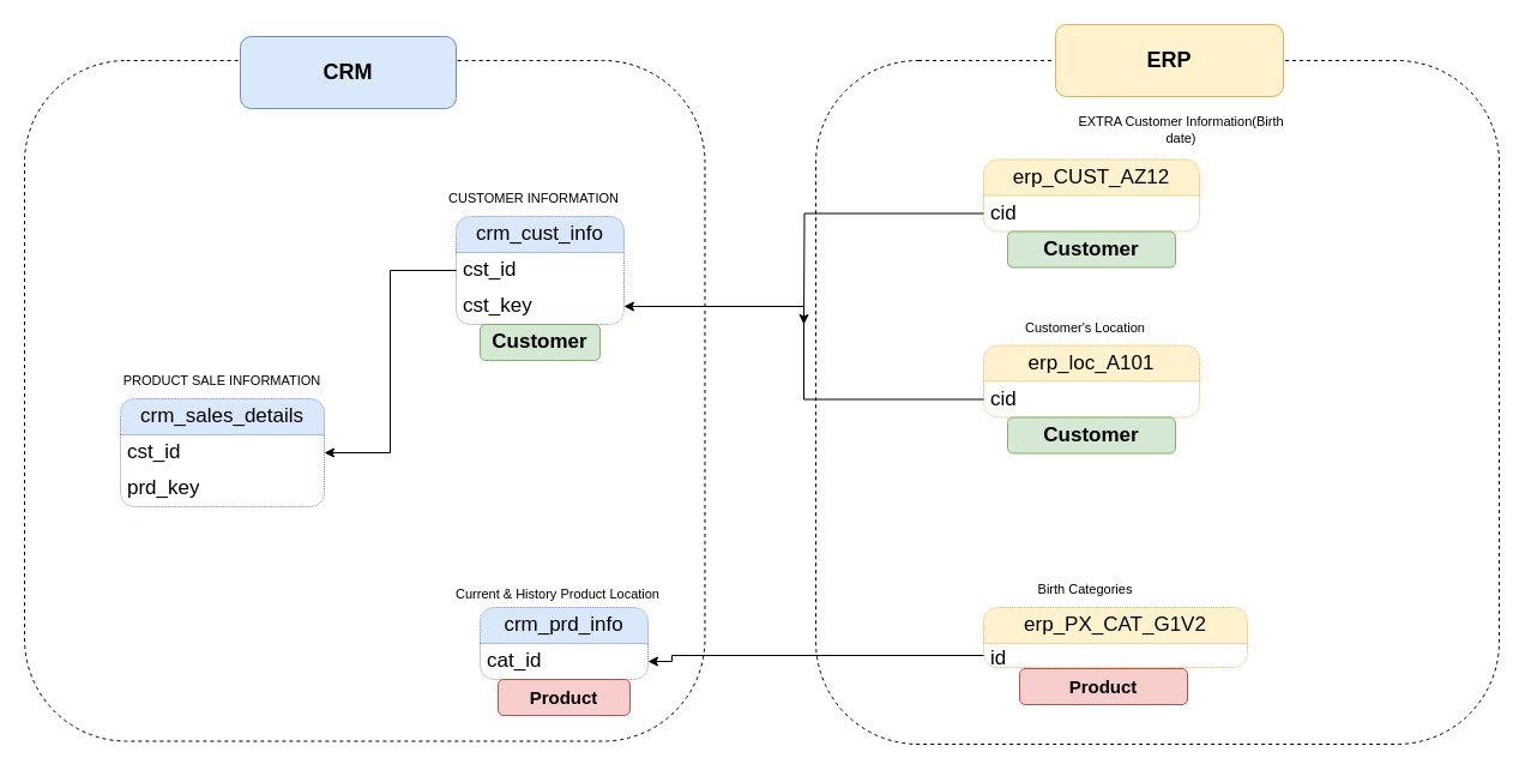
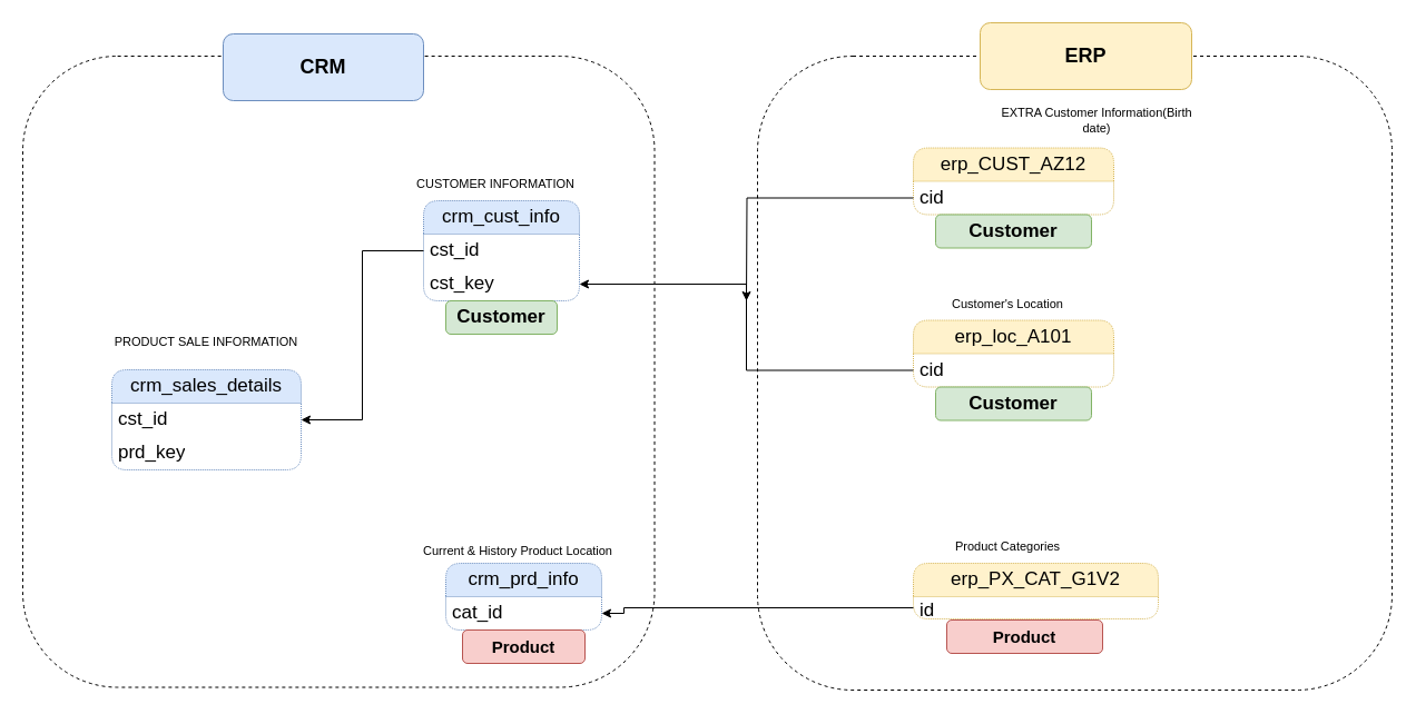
  <mxCell id="0" />
  <mxCell id="1" parent="0" />
  <mxCell id="2" value="&lt;span style=&quot;font-size: 17px;&quot;&gt;crm_cust_info&lt;/span&gt;" style="swimlane;fontStyle=0;childLayout=stackLayout;horizontal=1;startSize=30;horizontalStack=0;resizeParent=1;resizeParentMax=0;resizeLast=0;collapsible=1;marginBottom=0;whiteSpace=wrap;html=1;rounded=1;shadow=0;dashed=1;dashPattern=1 1;fillColor=#dae8fc;strokeColor=#6c8ebf;" parent="1" vertex="1"><mxGeometry x="380" y="180" width="140" height="90" as="geometry" /></mxCell>
  <mxCell id="3" value="&lt;span style=&quot;font-size: 17px;&quot;&gt;cst_id&lt;/span&gt;" style="text;strokeColor=none;fillColor=none;align=left;verticalAlign=middle;spacingLeft=4;spacingRight=4;overflow=hidden;points=[[0,0.5],[1,0.5]];portConstraint=eastwest;rotatable=0;whiteSpace=wrap;html=1;dashed=1;dashPattern=1 1;" parent="2" vertex="1"><mxGeometry y="30" width="140" height="30" as="geometry" /></mxCell>
  <mxCell id="4" value="&lt;span style=&quot;font-size: 17px;&quot;&gt;cst_key&lt;/span&gt;" style="text;strokeColor=none;fillColor=none;align=left;verticalAlign=middle;spacingLeft=4;spacingRight=4;overflow=hidden;points=[[0,0.5],[1,0.5]];portConstraint=eastwest;rotatable=0;whiteSpace=wrap;html=1;dashed=1;dashPattern=1 1;" parent="2" vertex="1"><mxGeometry y="60" width="140" height="30" as="geometry" /></mxCell>
  <mxCell id="5" value="&lt;span style=&quot;font-weight: normal;&quot;&gt;CUSTOMER INFORMATION&lt;/span&gt;" style="text;html=1;align=center;verticalAlign=middle;whiteSpace=wrap;rounded=0;fontSize=11;fontStyle=1" parent="1" vertex="1"><mxGeometry x="350" y="150" width="190" height="30" as="geometry" /></mxCell>
  <mxCell id="6" value="&lt;span style=&quot;font-size: 17px;&quot;&gt;crm_prd_info&lt;/span&gt;" style="swimlane;fontStyle=0;childLayout=stackLayout;horizontal=1;startSize=30;horizontalStack=0;resizeParent=1;resizeParentMax=0;resizeLast=0;collapsible=1;marginBottom=0;whiteSpace=wrap;html=1;rounded=1;shadow=0;dashed=1;dashPattern=1 1;fillColor=#dae8fc;strokeColor=#6c8ebf;" parent="1" vertex="1"><mxGeometry x="400" y="506" width="140" height="60" as="geometry" /></mxCell>
  <mxCell id="7" value="&lt;span style=&quot;font-size: 17px;&quot;&gt;cat_id&lt;/span&gt;" style="text;strokeColor=none;fillColor=none;align=left;verticalAlign=middle;spacingLeft=4;spacingRight=4;overflow=hidden;points=[[0,0.5],[1,0.5]];portConstraint=eastwest;rotatable=0;whiteSpace=wrap;html=1;dashed=1;dashPattern=1 1;" parent="6" vertex="1"><mxGeometry y="30" width="140" height="30" as="geometry" /></mxCell>
  <mxCell id="8" value="&lt;span style=&quot;font-weight: 400;&quot;&gt;Current &amp;amp; History Product Location&lt;/span&gt;" style="text;html=1;align=center;verticalAlign=middle;whiteSpace=wrap;rounded=0;fontSize=11;fontStyle=1" parent="1" vertex="1"><mxGeometry x="370" y="480" width="190" height="30" as="geometry" /></mxCell>
  <mxCell id="9" value="&lt;span style=&quot;font-size: 17px;&quot;&gt;crm_sales_details&lt;/span&gt;" style="swimlane;fontStyle=0;childLayout=stackLayout;horizontal=1;startSize=30;horizontalStack=0;resizeParent=1;resizeParentMax=0;resizeLast=0;collapsible=1;marginBottom=0;whiteSpace=wrap;html=1;rounded=1;shadow=0;dashed=1;dashPattern=1 1;fillColor=#dae8fc;strokeColor=#6c8ebf;" parent="1" vertex="1"><mxGeometry x="100" y="332" width="170" height="90" as="geometry"><mxRectangle x="140" y="362" width="180" height="30" as="alternateBounds" /></mxGeometry></mxCell>
  <mxCell id="10" value="&lt;span style=&quot;font-size: 17px;&quot;&gt;cst_id&lt;/span&gt;" style="text;strokeColor=none;fillColor=none;align=left;verticalAlign=middle;spacingLeft=4;spacingRight=4;overflow=hidden;points=[[0,0.5],[1,0.5]];portConstraint=eastwest;rotatable=0;whiteSpace=wrap;html=1;dashed=1;dashPattern=1 1;" parent="9" vertex="1"><mxGeometry y="30" width="170" height="30" as="geometry" /></mxCell>
  <mxCell id="11" value="&lt;span style=&quot;font-size: 17px;&quot;&gt;prd_key&lt;/span&gt;" style="text;strokeColor=none;fillColor=none;align=left;verticalAlign=middle;spacingLeft=4;spacingRight=4;overflow=hidden;points=[[0,0.5],[1,0.5]];portConstraint=eastwest;rotatable=0;whiteSpace=wrap;html=1;dashed=1;dashPattern=1 1;" parent="9" vertex="1"><mxGeometry y="60" width="170" height="30" as="geometry" /></mxCell>
- <mxCell id="12" value="&lt;span style=&quot;font-weight: 400;&quot;&gt;PRODUCT SALE INFORMATION&lt;/span&gt;" style="text;html=1;align=center;verticalAlign=middle;whiteSpace=wrap;rounded=0;fontSize=11;fontStyle=1" parent="1" vertex="1"><mxGeometry x="90" y="302" width="190" height="30" as="geometry" /></mxCell>
+ <mxCell id="12" value="&lt;span style=&quot;font-weight: 400;&quot;&gt;PRODUCT SALE INFORMATION&lt;/span&gt;" style="text;html=1;align=center;verticalAlign=middle;whiteSpace=wrap;rounded=0;fontSize=11;fontStyle=1" parent="1" vertex="1"><mxGeometry x="90" y="292" width="190" height="30" as="geometry" /></mxCell>
  <mxCell id="13" style="edgeStyle=orthogonalEdgeStyle;rounded=0;orthogonalLoop=1;jettySize=auto;html=1;exitX=0;exitY=0.5;exitDx=0;exitDy=0;entryX=1;entryY=0.5;entryDx=0;entryDy=0;" parent="1" source="3" target="10" edge="1"><mxGeometry relative="1" as="geometry"><mxPoint x="320" y="380" as="targetPoint" /></mxGeometry></mxCell>
  <mxCell id="14" value="&lt;span style=&quot;font-size: 17px;&quot;&gt;erp_CUST_AZ12&lt;/span&gt;" style="swimlane;fontStyle=0;childLayout=stackLayout;horizontal=1;startSize=30;horizontalStack=0;resizeParent=1;resizeParentMax=0;resizeLast=0;collapsible=1;marginBottom=0;whiteSpace=wrap;html=1;rounded=1;shadow=0;dashed=1;dashPattern=1 1;fillColor=#fff2cc;strokeColor=#d6b656;" parent="1" vertex="1"><mxGeometry x="820" y="132.5" width="180" height="60" as="geometry" /></mxCell>
  <mxCell id="15" value="&lt;span style=&quot;font-size: 17px;&quot;&gt;cid&lt;/span&gt;" style="text;strokeColor=none;fillColor=none;align=left;verticalAlign=middle;spacingLeft=4;spacingRight=4;overflow=hidden;points=[[0,0.5],[1,0.5]];portConstraint=eastwest;rotatable=0;whiteSpace=wrap;html=1;dashed=1;dashPattern=1 1;" parent="14" vertex="1"><mxGeometry y="30" width="180" height="30" as="geometry" /></mxCell>
  <mxCell id="16" value="&lt;span style=&quot;font-weight: 400;&quot;&gt;EXTRA Customer Information(Birth date)&lt;/span&gt;" style="text;html=1;align=center;verticalAlign=middle;whiteSpace=wrap;rounded=0;fontSize=11;fontStyle=1" parent="1" vertex="1"><mxGeometry x="890" y="92.5" width="190" height="30" as="geometry" /></mxCell>
  <mxCell id="17" style="edgeStyle=orthogonalEdgeStyle;rounded=0;orthogonalLoop=1;jettySize=auto;html=1;exitX=0;exitY=0.5;exitDx=0;exitDy=0;" parent="1" source="15" edge="1"><mxGeometry relative="1" as="geometry"><mxPoint x="670" y="270" as="targetPoint" /></mxGeometry></mxCell>
  <mxCell id="18" value="&lt;span style=&quot;font-size: 17px;&quot;&gt;erp_loc_A101&lt;/span&gt;" style="swimlane;fontStyle=0;childLayout=stackLayout;horizontal=1;startSize=30;horizontalStack=0;resizeParent=1;resizeParentMax=0;resizeLast=0;collapsible=1;marginBottom=0;whiteSpace=wrap;html=1;rounded=1;shadow=0;dashed=1;dashPattern=1 1;fillColor=#fff2cc;strokeColor=#d6b656;" parent="1" vertex="1"><mxGeometry x="820" y="287.5" width="180" height="60" as="geometry" /></mxCell>
  <mxCell id="19" value="&lt;span style=&quot;font-size: 17px;&quot;&gt;cid&lt;/span&gt;" style="text;strokeColor=none;fillColor=none;align=left;verticalAlign=middle;spacingLeft=4;spacingRight=4;overflow=hidden;points=[[0,0.5],[1,0.5]];portConstraint=eastwest;rotatable=0;whiteSpace=wrap;html=1;dashed=1;dashPattern=1 1;" parent="18" vertex="1"><mxGeometry y="30" width="180" height="30" as="geometry" /></mxCell>
  <mxCell id="20" value="&lt;span style=&quot;font-weight: normal;&quot;&gt;Customer's Location&lt;/span&gt;" style="text;html=1;align=center;verticalAlign=middle;whiteSpace=wrap;rounded=0;fontSize=11;fontStyle=1" parent="1" vertex="1"><mxGeometry x="810" y="257.5" width="190" height="30" as="geometry" /></mxCell>
  <mxCell id="21" value="&lt;span style=&quot;font-size: 17px;&quot;&gt;erp_PX_CAT_G1V2&lt;/span&gt;" style="swimlane;fontStyle=0;childLayout=stackLayout;horizontal=1;startSize=30;horizontalStack=0;resizeParent=1;resizeParentMax=0;resizeLast=0;collapsible=1;marginBottom=0;whiteSpace=wrap;html=1;rounded=1;shadow=0;dashed=1;dashPattern=1 1;fillColor=#fff2cc;strokeColor=#d6b656;" parent="1" vertex="1"><mxGeometry x="820" y="506" width="220" height="50" as="geometry" /></mxCell>
  <mxCell id="22" value="&lt;span style=&quot;font-size: 17px;&quot;&gt;id&lt;/span&gt;" style="text;strokeColor=none;fillColor=none;align=left;verticalAlign=middle;spacingLeft=4;spacingRight=4;overflow=hidden;points=[[0,0.5],[1,0.5]];portConstraint=eastwest;rotatable=0;whiteSpace=wrap;html=1;dashed=1;dashPattern=1 1;" parent="21" vertex="1"><mxGeometry y="30" width="220" height="20" as="geometry" /></mxCell>
- <mxCell id="23" value="&lt;span style=&quot;font-weight: normal;&quot;&gt;Birth Categories&lt;/span&gt;" style="text;html=1;align=center;verticalAlign=middle;whiteSpace=wrap;rounded=0;fontSize=11;fontStyle=1" parent="1" vertex="1"><mxGeometry x="810" y="476" width="190" height="30" as="geometry" /></mxCell>
+ <mxCell id="23" value="&lt;span style=&quot;font-weight: normal;&quot;&gt;Product Categories&lt;/span&gt;" style="text;html=1;align=center;verticalAlign=middle;whiteSpace=wrap;rounded=0;fontSize=11;fontStyle=1" parent="1" vertex="1"><mxGeometry x="810" y="476" width="190" height="30" as="geometry" /></mxCell>
  <mxCell id="24" style="edgeStyle=orthogonalEdgeStyle;rounded=0;orthogonalLoop=1;jettySize=auto;html=1;exitX=0;exitY=0.5;exitDx=0;exitDy=0;entryX=1;entryY=0.5;entryDx=0;entryDy=0;" parent="1" source="19" target="4" edge="1"><mxGeometry relative="1" as="geometry"><Array as="points"><mxPoint x="670" y="333" /><mxPoint x="670" y="255" /></Array></mxGeometry></mxCell>
  <mxCell id="25" style="edgeStyle=orthogonalEdgeStyle;rounded=0;orthogonalLoop=1;jettySize=auto;html=1;exitX=0;exitY=0.5;exitDx=0;exitDy=0;entryX=1;entryY=0.5;entryDx=0;entryDy=0;" parent="1" source="22" target="7" edge="1"><mxGeometry relative="1" as="geometry"><Array as="points"><mxPoint x="560" y="546" /><mxPoint x="560" y="551" /></Array></mxGeometry></mxCell>
  <mxCell id="26" value="" style="whiteSpace=wrap;html=1;aspect=fixed;fillColor=none;dashed=1;rounded=1;" parent="1" vertex="1"><mxGeometry x="20" y="50" width="567.5" height="567.5" as="geometry" /></mxCell>
  <mxCell id="27" value="CRM" style="rounded=1;whiteSpace=wrap;html=1;fontSize=18;fontStyle=1;fillColor=#dae8fc;strokeColor=#6c8ebf;" parent="1" vertex="1"><mxGeometry x="200" y="30" width="180" height="60" as="geometry" /></mxCell>
  <mxCell id="28" value="" style="whiteSpace=wrap;html=1;aspect=fixed;fillColor=none;dashed=1;rounded=1;" parent="1" vertex="1"><mxGeometry x="680" y="50" width="570" height="570" as="geometry" /></mxCell>
  <mxCell id="29" value="ERP" style="rounded=1;whiteSpace=wrap;html=1;fontSize=18;fontStyle=1;fillColor=#fff2cc;strokeColor=#d6b656;" parent="1" vertex="1"><mxGeometry x="880" y="20" width="190" height="60" as="geometry" /></mxCell>
  <mxCell id="30" value="&lt;font style=&quot;font-size: 15px;&quot;&gt;&lt;b&gt;Product&lt;/b&gt;&lt;/font&gt;" style="text;html=1;align=center;verticalAlign=middle;whiteSpace=wrap;rounded=1;fillColor=#f8cecc;strokeColor=#b85450;" vertex="1" parent="1"><mxGeometry x="850" y="557" width="140" height="30" as="geometry" /></mxCell>
  <mxCell id="31" value="&lt;font style=&quot;font-size: 15px;&quot;&gt;&lt;b&gt;Product&lt;/b&gt;&lt;/font&gt;" style="text;html=1;align=center;verticalAlign=middle;whiteSpace=wrap;rounded=1;fillColor=#f8cecc;strokeColor=#b85450;" vertex="1" parent="1"><mxGeometry x="415" y="566" width="110" height="30" as="geometry" /></mxCell>
  <mxCell id="32" value="&lt;font style=&quot;font-size: 17px;&quot;&gt;&lt;b style=&quot;&quot;&gt;Customer&lt;/b&gt;&lt;/font&gt;" style="text;html=1;align=center;verticalAlign=middle;whiteSpace=wrap;rounded=1;fillColor=#d5e8d4;strokeColor=#82b366;" vertex="1" parent="1"><mxGeometry x="400" y="270" width="100" height="30" as="geometry" /></mxCell>
  <mxCell id="33" value="&lt;font style=&quot;font-size: 17px;&quot;&gt;&lt;b style=&quot;&quot;&gt;Customer&lt;/b&gt;&lt;/font&gt;" style="text;html=1;align=center;verticalAlign=middle;whiteSpace=wrap;rounded=1;fillColor=#d5e8d4;strokeColor=#82b366;" vertex="1" parent="1"><mxGeometry x="840" y="192.5" width="140" height="30" as="geometry" /></mxCell>
  <mxCell id="34" value="&lt;font style=&quot;font-size: 17px;&quot;&gt;&lt;b style=&quot;&quot;&gt;Customer&lt;/b&gt;&lt;/font&gt;" style="text;html=1;align=center;verticalAlign=middle;whiteSpace=wrap;rounded=1;fillColor=#d5e8d4;strokeColor=#82b366;" vertex="1" parent="1"><mxGeometry x="840" y="347.5" width="140" height="30" as="geometry" /></mxCell>
